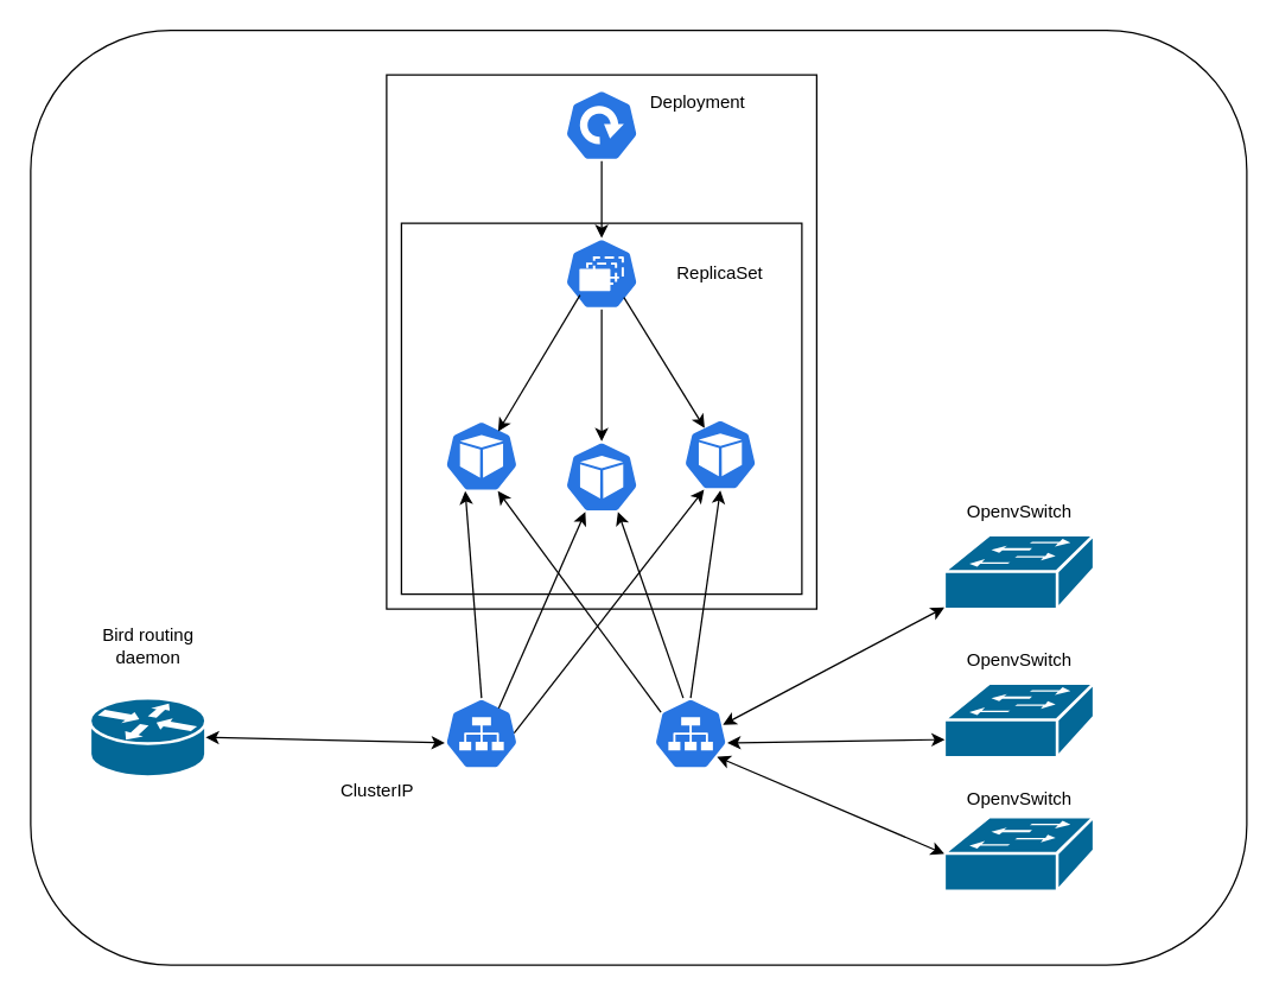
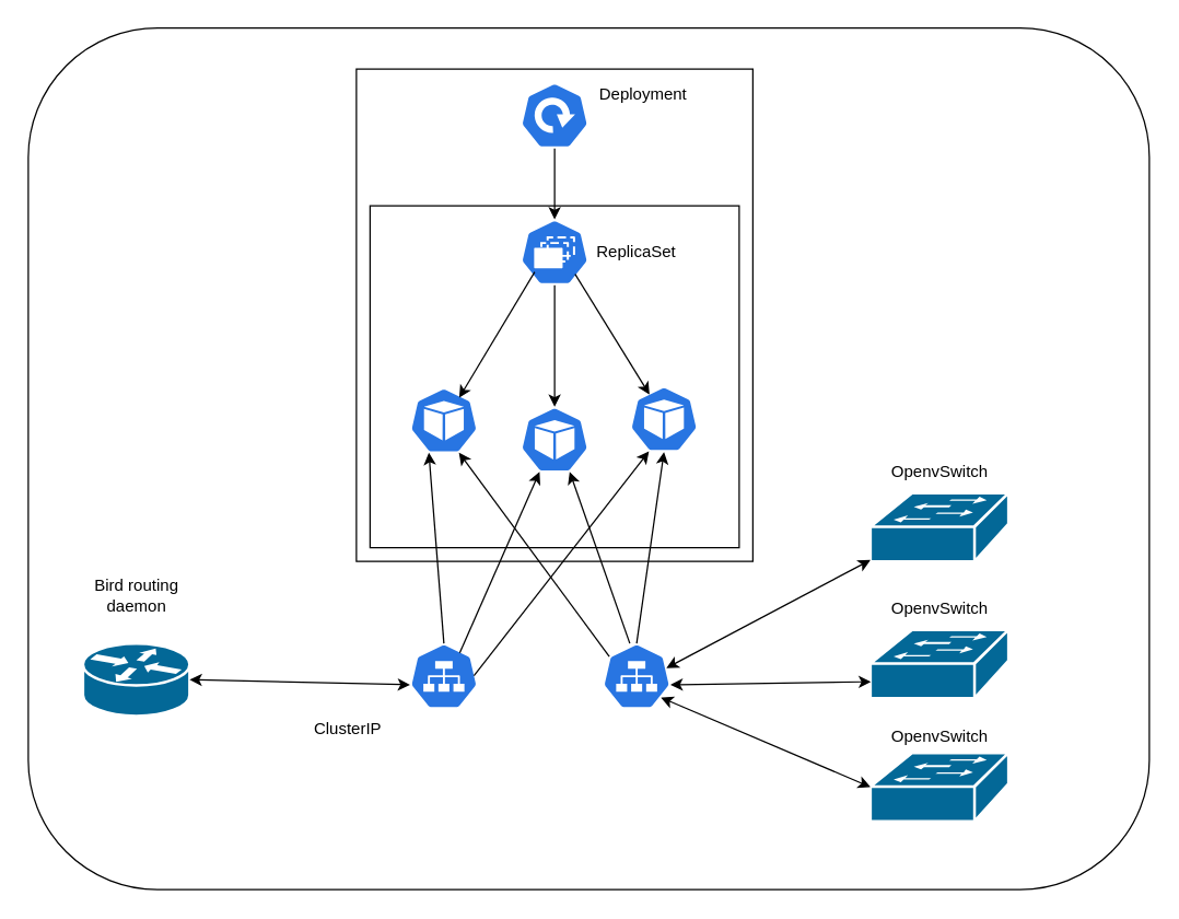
  <mxCell id="0" />
  <mxCell id="1" parent="0" />
  <mxCell id="2" value="" style="rounded=1;whiteSpace=wrap;html=1;" parent="1" vertex="1"><mxGeometry x="20" y="20" width="820" height="630" as="geometry" /></mxCell>
  <mxCell id="3" value="" style="rounded=0;whiteSpace=wrap;html=1;" parent="1" vertex="1"><mxGeometry x="260" y="50" width="290" height="360" as="geometry" /></mxCell>
  <mxCell id="4" value="" style="rounded=0;whiteSpace=wrap;html=1;" parent="1" vertex="1"><mxGeometry x="270" y="150" width="270" height="250" as="geometry" /></mxCell>
  <mxCell id="5" value="" style="shape=mxgraph.cisco.routers.router;sketch=0;html=1;pointerEvents=1;dashed=0;fillColor=#036897;strokeColor=#ffffff;strokeWidth=2;verticalLabelPosition=bottom;verticalAlign=top;align=center;outlineConnect=0;" parent="1" vertex="1"><mxGeometry x="60" y="470" width="78" height="53" as="geometry" /></mxCell>
  <mxCell id="6" value="" style="sketch=0;html=1;dashed=0;whitespace=wrap;fillColor=#2875E2;strokeColor=#ffffff;points=[[0.005,0.63,0],[0.1,0.2,0],[0.9,0.2,0],[0.5,0,0],[0.995,0.63,0],[0.72,0.99,0],[0.5,1,0],[0.28,0.99,0]];verticalLabelPosition=bottom;align=center;verticalAlign=top;shape=mxgraph.kubernetes.icon;prIcon=pod" parent="1" vertex="1"><mxGeometry x="299" y="283" width="50" height="48" as="geometry" /></mxCell>
  <mxCell id="7" value="" style="sketch=0;html=1;dashed=0;whitespace=wrap;fillColor=#2875E2;strokeColor=#ffffff;points=[[0.005,0.63,0],[0.1,0.2,0],[0.9,0.2,0],[0.5,0,0],[0.995,0.63,0],[0.72,0.99,0],[0.5,1,0],[0.28,0.99,0]];verticalLabelPosition=bottom;align=center;verticalAlign=top;shape=mxgraph.kubernetes.icon;prIcon=pod" parent="1" vertex="1"><mxGeometry x="380" y="297" width="50" height="48" as="geometry" /></mxCell>
  <mxCell id="8" value="" style="sketch=0;html=1;dashed=0;whitespace=wrap;fillColor=#2875E2;strokeColor=#ffffff;points=[[0.005,0.63,0],[0.1,0.2,0],[0.9,0.2,0],[0.5,0,0],[0.995,0.63,0],[0.72,0.99,0],[0.5,1,0],[0.28,0.99,0]];verticalLabelPosition=bottom;align=center;verticalAlign=top;shape=mxgraph.kubernetes.icon;prIcon=pod" parent="1" vertex="1"><mxGeometry x="460" y="282" width="50" height="48" as="geometry" /></mxCell>
  <mxCell id="9" value="" style="sketch=0;html=1;dashed=0;whitespace=wrap;fillColor=#2875E2;strokeColor=#ffffff;points=[[0.005,0.63,0],[0.1,0.2,0],[0.9,0.2,0],[0.5,0,0],[0.995,0.63,0],[0.72,0.99,0],[0.5,1,0],[0.28,0.99,0]];verticalLabelPosition=bottom;align=center;verticalAlign=top;shape=mxgraph.kubernetes.icon;prIcon=deploy" parent="1" vertex="1"><mxGeometry x="380" y="60" width="50" height="48" as="geometry" /></mxCell>
  <mxCell id="10" value="" style="sketch=0;html=1;dashed=0;whitespace=wrap;fillColor=#2875E2;strokeColor=#ffffff;points=[[0.005,0.63,0],[0.1,0.2,0],[0.9,0.2,0],[0.5,0,0],[0.995,0.63,0],[0.72,0.99,0],[0.5,1,0],[0.28,0.99,0]];verticalLabelPosition=bottom;align=center;verticalAlign=top;shape=mxgraph.kubernetes.icon;prIcon=rs" parent="1" vertex="1"><mxGeometry x="380" y="160" width="50" height="48" as="geometry" /></mxCell>
  <mxCell id="11" value="" style="endArrow=classic;html=1;rounded=0;entryX=0.5;entryY=0;entryDx=0;entryDy=0;entryPerimeter=0;exitX=0.5;exitY=1;exitDx=0;exitDy=0;exitPerimeter=0;" parent="1" source="10" target="7" edge="1"><mxGeometry width="50" height="50" relative="1" as="geometry"><mxPoint x="500" y="450" as="sourcePoint" /><mxPoint x="440" y="300" as="targetPoint" /></mxGeometry></mxCell>
  <mxCell id="12" value="" style="endArrow=classic;html=1;rounded=0;entryX=0.288;entryY=0.125;entryDx=0;entryDy=0;entryPerimeter=0;" parent="1" target="8" edge="1"><mxGeometry width="50" height="50" relative="1" as="geometry"><mxPoint x="420" y="200" as="sourcePoint" /><mxPoint x="460" y="210" as="targetPoint" /></mxGeometry></mxCell>
  <mxCell id="13" value="" style="endArrow=classic;html=1;rounded=0;entryX=0.724;entryY=0.154;entryDx=0;entryDy=0;entryPerimeter=0;exitX=0.208;exitY=0.8;exitDx=0;exitDy=0;exitPerimeter=0;" parent="1" source="10" target="6" edge="1"><mxGeometry width="50" height="50" relative="1" as="geometry"><mxPoint x="360" y="470" as="sourcePoint" /><mxPoint x="420" y="350" as="targetPoint" /></mxGeometry></mxCell>
  <mxCell id="14" value="" style="sketch=0;html=1;dashed=0;whitespace=wrap;fillColor=#2875E2;strokeColor=#ffffff;points=[[0.005,0.63,0],[0.1,0.2,0],[0.9,0.2,0],[0.5,0,0],[0.995,0.63,0],[0.72,0.99,0],[0.5,1,0],[0.28,0.99,0]];verticalLabelPosition=bottom;align=center;verticalAlign=top;shape=mxgraph.kubernetes.icon;prIcon=svc" parent="1" vertex="1"><mxGeometry x="440" y="470" width="50" height="48" as="geometry" /></mxCell>
  <mxCell id="15" value="" style="shape=mxgraph.cisco.switches.workgroup_switch;sketch=0;html=1;pointerEvents=1;dashed=0;fillColor=#036897;strokeColor=#ffffff;strokeWidth=2;verticalLabelPosition=bottom;verticalAlign=top;align=center;outlineConnect=0;" parent="1" vertex="1"><mxGeometry x="636" y="360" width="101" height="50" as="geometry" /></mxCell>
  <mxCell id="16" value="" style="shape=mxgraph.cisco.switches.workgroup_switch;sketch=0;html=1;pointerEvents=1;dashed=0;fillColor=#036897;strokeColor=#ffffff;strokeWidth=2;verticalLabelPosition=bottom;verticalAlign=top;align=center;outlineConnect=0;" parent="1" vertex="1"><mxGeometry x="636" y="460" width="101" height="50" as="geometry" /></mxCell>
  <mxCell id="17" value="" style="shape=mxgraph.cisco.switches.workgroup_switch;sketch=0;html=1;pointerEvents=1;dashed=0;fillColor=#036897;strokeColor=#ffffff;strokeWidth=2;verticalLabelPosition=bottom;verticalAlign=top;align=center;outlineConnect=0;" parent="1" vertex="1"><mxGeometry x="636" y="550" width="101" height="50" as="geometry" /></mxCell>
  <mxCell id="18" value="" style="endArrow=classic;startArrow=classic;html=1;rounded=0;entryX=0;entryY=0.98;entryDx=0;entryDy=0;entryPerimeter=0;exitX=0.936;exitY=0.375;exitDx=0;exitDy=0;exitPerimeter=0;" parent="1" source="14" target="15" edge="1"><mxGeometry width="50" height="50" relative="1" as="geometry"><mxPoint x="650" y="220" as="sourcePoint" /><mxPoint x="750" y="230" as="targetPoint" /></mxGeometry></mxCell>
  <mxCell id="19" value="" style="endArrow=classic;startArrow=classic;html=1;rounded=0;exitX=0.995;exitY=0.63;exitDx=0;exitDy=0;entryX=0.004;entryY=0.76;entryDx=0;entryDy=0;entryPerimeter=0;exitPerimeter=0;" parent="1" source="14" target="16" edge="1"><mxGeometry width="50" height="50" relative="1" as="geometry"><mxPoint x="650" y="291.507" as="sourcePoint" /><mxPoint x="750" y="330" as="targetPoint" /></mxGeometry></mxCell>
  <mxCell id="20" value="" style="endArrow=classic;startArrow=classic;html=1;rounded=0;entryX=0;entryY=0.5;entryDx=0;entryDy=0;entryPerimeter=0;exitX=0.856;exitY=0.825;exitDx=0;exitDy=0;exitPerimeter=0;" parent="1" source="14" target="17" edge="1"><mxGeometry width="50" height="50" relative="1" as="geometry"><mxPoint x="650" y="379" as="sourcePoint" /><mxPoint x="780" y="390" as="targetPoint" /></mxGeometry></mxCell>
  <mxCell id="21" value="" style="endArrow=classic;html=1;rounded=0;exitX=0.5;exitY=1;exitDx=0;exitDy=0;exitPerimeter=0;" parent="1" source="9" target="10" edge="1"><mxGeometry width="50" height="50" relative="1" as="geometry"><mxPoint x="270" y="380" as="sourcePoint" /><mxPoint x="530" y="30" as="targetPoint" /></mxGeometry></mxCell>
  <mxCell id="22" value="" style="endArrow=classic;html=1;rounded=0;entryX=0.5;entryY=1;entryDx=0;entryDy=0;entryPerimeter=0;exitX=0.5;exitY=0;exitDx=0;exitDy=0;exitPerimeter=0;" parent="1" source="14" target="8" edge="1"><mxGeometry width="50" height="50" relative="1" as="geometry"><mxPoint x="610" y="440" as="sourcePoint" /><mxPoint x="660" y="390" as="targetPoint" /></mxGeometry></mxCell>
  <mxCell id="23" value="" style="endArrow=classic;html=1;rounded=0;entryX=0.72;entryY=0.99;entryDx=0;entryDy=0;entryPerimeter=0;" parent="1" target="7" edge="1"><mxGeometry width="50" height="50" relative="1" as="geometry"><mxPoint x="460" y="470" as="sourcePoint" /><mxPoint x="410" y="440" as="targetPoint" /></mxGeometry></mxCell>
  <mxCell id="24" value="" style="endArrow=classic;html=1;rounded=0;entryX=0.72;entryY=0.99;entryDx=0;entryDy=0;entryPerimeter=0;exitX=0.1;exitY=0.2;exitDx=0;exitDy=0;exitPerimeter=0;" parent="1" source="14" target="6" edge="1"><mxGeometry width="50" height="50" relative="1" as="geometry"><mxPoint x="380" y="540" as="sourcePoint" /><mxPoint x="430" y="490" as="targetPoint" /></mxGeometry></mxCell>
  <mxCell id="25" value="" style="sketch=0;html=1;dashed=0;whitespace=wrap;fillColor=#2875E2;strokeColor=#ffffff;points=[[0.005,0.63,0],[0.1,0.2,0],[0.9,0.2,0],[0.5,0,0],[0.995,0.63,0],[0.72,0.99,0],[0.5,1,0],[0.28,0.99,0]];verticalLabelPosition=bottom;align=center;verticalAlign=top;shape=mxgraph.kubernetes.icon;prIcon=svc" parent="1" vertex="1"><mxGeometry x="299" y="470" width="50" height="48" as="geometry" /></mxCell>
  <mxCell id="26" value="" style="endArrow=classic;startArrow=classic;html=1;rounded=0;exitX=1;exitY=0.5;exitDx=0;exitDy=0;exitPerimeter=0;entryX=0.005;entryY=0.63;entryDx=0;entryDy=0;entryPerimeter=0;" parent="1" source="5" target="25" edge="1"><mxGeometry width="50" height="50" relative="1" as="geometry"><mxPoint x="170" y="560" as="sourcePoint" /><mxPoint x="220" y="510" as="targetPoint" /></mxGeometry></mxCell>
  <mxCell id="27" value="" style="endArrow=classic;html=1;rounded=0;entryX=0.28;entryY=0.99;entryDx=0;entryDy=0;entryPerimeter=0;exitX=0.5;exitY=0;exitDx=0;exitDy=0;exitPerimeter=0;" parent="1" source="25" target="6" edge="1"><mxGeometry width="50" height="50" relative="1" as="geometry"><mxPoint x="310" y="470" as="sourcePoint" /><mxPoint x="360" y="420" as="targetPoint" /></mxGeometry></mxCell>
  <mxCell id="28" value="" style="endArrow=classic;html=1;rounded=0;entryX=0.28;entryY=0.99;entryDx=0;entryDy=0;entryPerimeter=0;exitX=0.732;exitY=0.142;exitDx=0;exitDy=0;exitPerimeter=0;" parent="1" source="25" target="7" edge="1"><mxGeometry width="50" height="50" relative="1" as="geometry"><mxPoint x="310" y="520" as="sourcePoint" /><mxPoint x="360" y="470" as="targetPoint" /></mxGeometry></mxCell>
  <mxCell id="29" value="" style="endArrow=classic;html=1;rounded=0;exitX=0.94;exitY=0.492;exitDx=0;exitDy=0;exitPerimeter=0;entryX=0.28;entryY=0.99;entryDx=0;entryDy=0;entryPerimeter=0;" parent="1" source="25" target="8" edge="1"><mxGeometry width="50" height="50" relative="1" as="geometry"><mxPoint x="340" y="540" as="sourcePoint" /><mxPoint x="390" y="490" as="targetPoint" /></mxGeometry></mxCell>
  <mxCell id="30" value="ClusterIP" style="text;html=1;strokeColor=none;fillColor=none;align=center;verticalAlign=middle;whiteSpace=wrap;rounded=0;" parent="1" vertex="1"><mxGeometry x="224" y="518" width="60" height="30" as="geometry" /></mxCell>
  <mxCell id="31" value="Deployment" style="text;html=1;strokeColor=none;fillColor=none;align=center;verticalAlign=middle;whiteSpace=wrap;rounded=0;" parent="1" vertex="1"><mxGeometry x="440" y="54" width="60" height="30" as="geometry" /></mxCell>
- <mxCell id="32" value="ReplicaSet" style="text;html=1;strokeColor=none;fillColor=none;align=center;verticalAlign=middle;whiteSpace=wrap;rounded=0;" parent="1" vertex="1"><mxGeometry x="455" y="169" width="60" height="30" as="geometry" /></mxCell>
+ <mxCell id="32" value="ReplicaSet" style="text;html=1;strokeColor=none;fillColor=none;align=center;verticalAlign=middle;whiteSpace=wrap;rounded=0;" parent="1" vertex="1"><mxGeometry x="435" y="169" width="60" height="30" as="geometry" /></mxCell>
  <mxCell id="33" value="Bird routing daemon" style="text;html=1;strokeColor=none;fillColor=none;align=center;verticalAlign=middle;whiteSpace=wrap;rounded=0;" parent="1" vertex="1"><mxGeometry x="63.5" y="420" width="71" height="30" as="geometry" /></mxCell>
  <mxCell id="34" value="OpenvSwitch" style="text;html=1;strokeColor=none;fillColor=none;align=center;verticalAlign=middle;whiteSpace=wrap;rounded=0;" parent="1" vertex="1"><mxGeometry x="657" y="330" width="60" height="30" as="geometry" /></mxCell>
  <mxCell id="35" value="OpenvSwitch" style="text;html=1;strokeColor=none;fillColor=none;align=center;verticalAlign=middle;whiteSpace=wrap;rounded=0;" parent="1" vertex="1"><mxGeometry x="657" y="430" width="60" height="30" as="geometry" /></mxCell>
  <mxCell id="36" value="OpenvSwitch" style="text;html=1;strokeColor=none;fillColor=none;align=center;verticalAlign=middle;whiteSpace=wrap;rounded=0;" parent="1" vertex="1"><mxGeometry x="657" y="523" width="60" height="30" as="geometry" /></mxCell>
